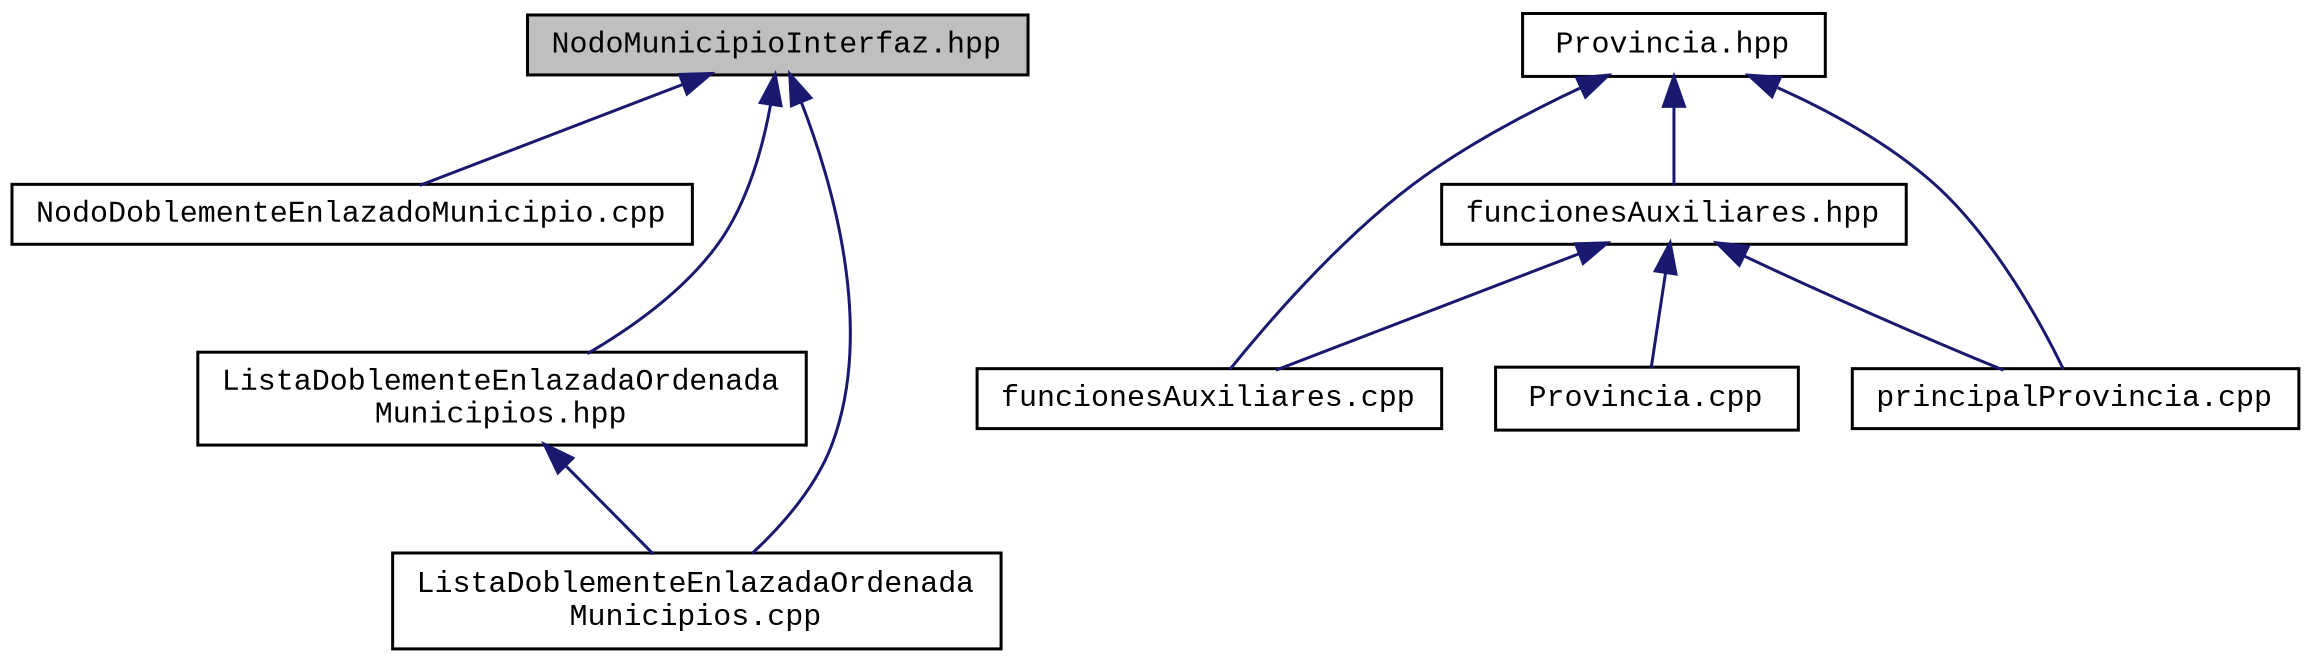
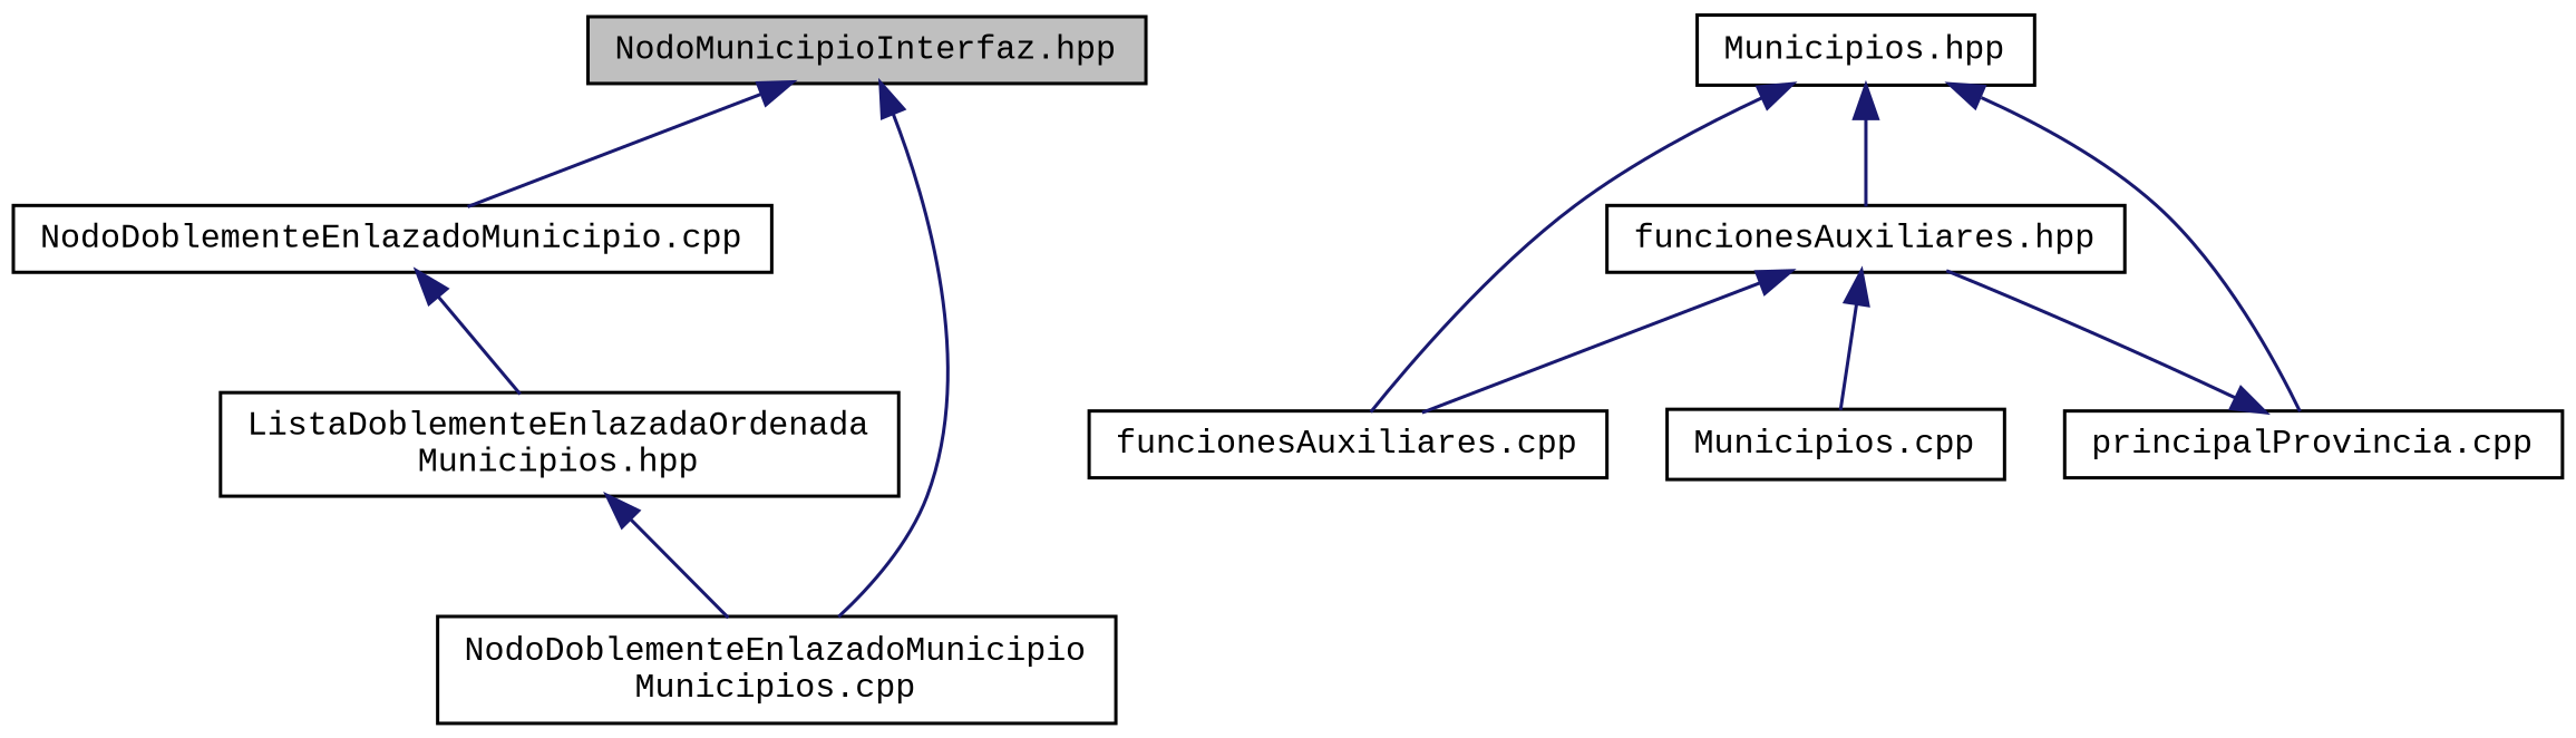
  digraph {
    fontname="Liberation Mono"
    node [color=black fillcolor=white fontname="Liberation Mono" fontsize=10 shape=record style=filled]
    edge [color=midnightblue dir=back fontname="Liberation Mono" fontsize=10 labelfontname=Helvetica labelfontsize=10 style=solid]
    n1 [fillcolor=grey75 fontcolor=black height=0.2 label="NodoMunicipioInterfaz.hpp" width=0.4]
    n2 [height=0.2 label="NodoDoblementeEnlazadoMunicipio.cpp" width=0.4]
-   n3 [height=0.2 label="ListaDoblementeEnlazadaOrdenada\lMunicipios.cpp" width=0.4]
+   n3 [height=0.2 label="NodoDoblementeEnlazadoMunicipio\lMunicipios.cpp" width=0.4]
    n4 [height=0.2 label="ListaDoblementeEnlazadaOrdenada\lMunicipios.hpp" width=0.4]
-   n5 [height=0.2 label="Provincia.hpp" width=0.4]
+   n5 [height=0.2 label="Municipios.hpp" width=0.4]
    n6 [height=0.2 label="funcionesAuxiliares.cpp" width=0.4]
    n7 [height=0.2 label="funcionesAuxiliares.hpp" width=0.4]
    n8 [height=0.2 label="principalProvincia.cpp" width=0.4]
-   n9 [height=0.2 label="Provincia.cpp" width=0.4]
+   n9 [height=0.2 label="Municipios.cpp" width=0.4]
    n1 -> n2
    n1 -> n3
-   n1 -> n4
+   n2 -> n4
    n4 -> n3
    n5 -> n6
    n5 -> n7
    n5 -> n8
    n7 -> n6
-   n7 -> n8
+   n8 -> n7
    n7 -> n9
  }
